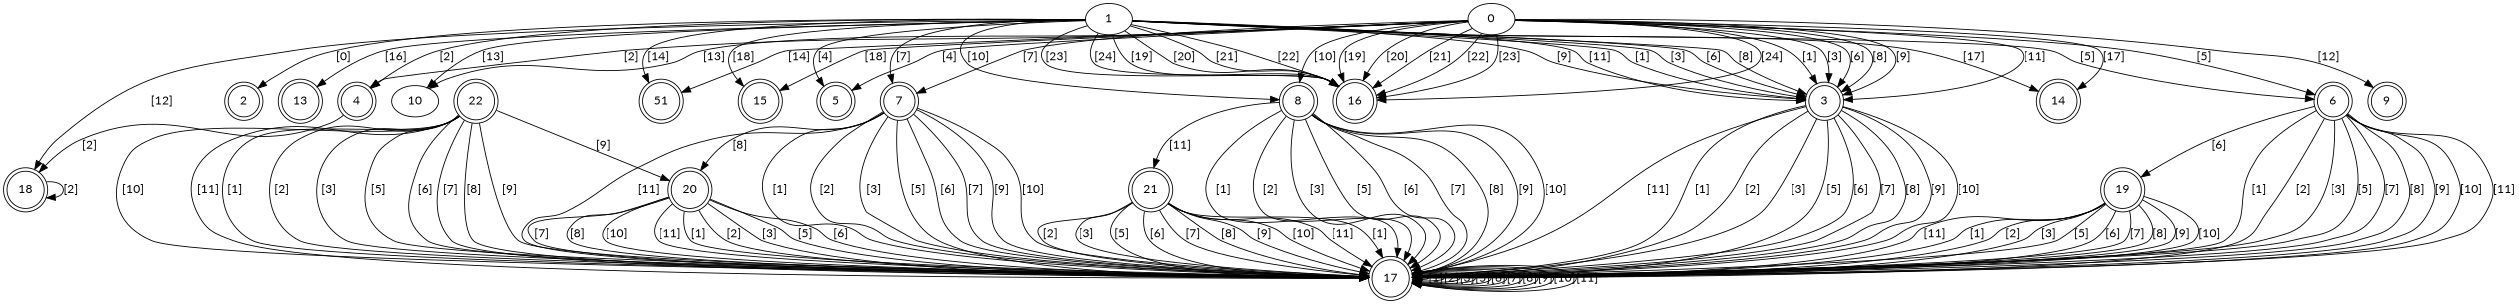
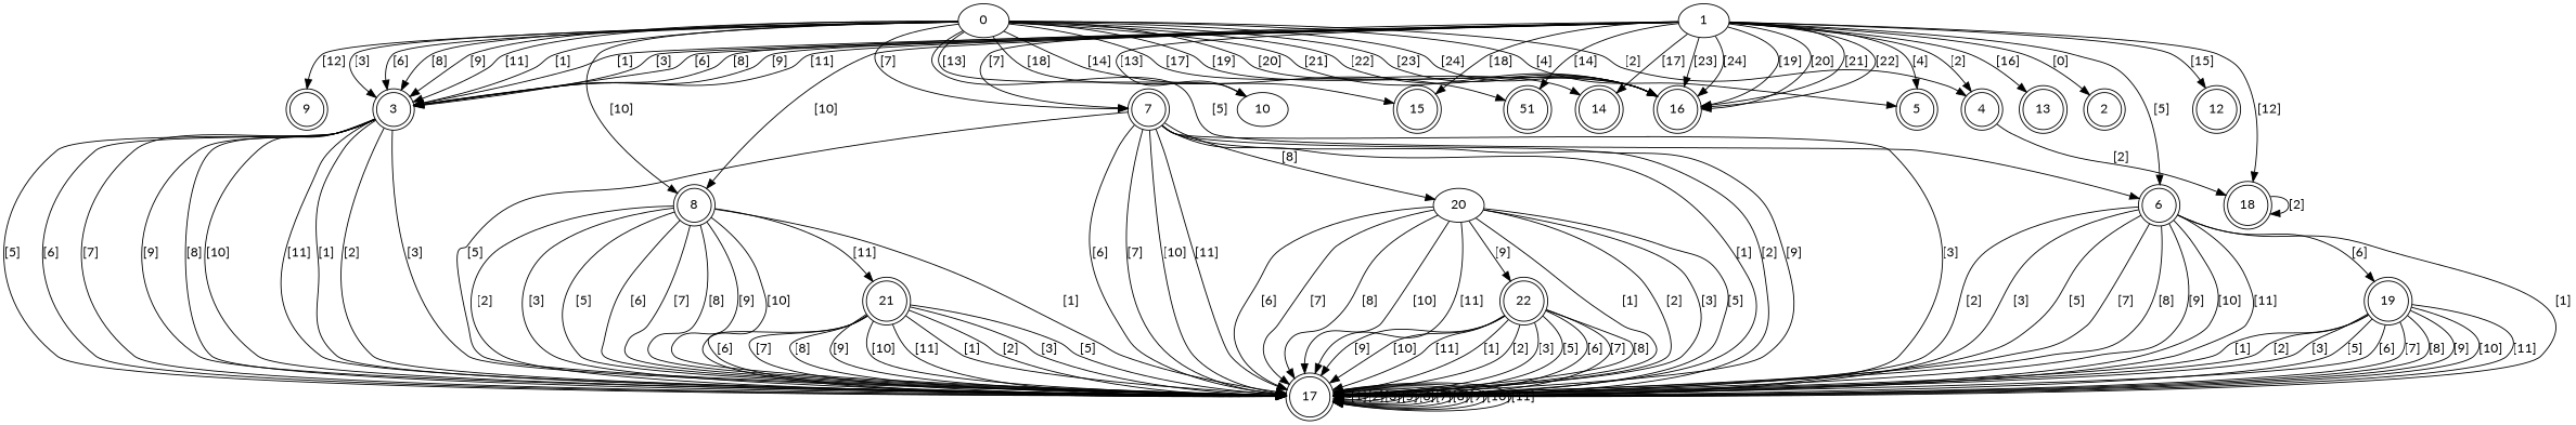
  digraph {
    fontname=Lato
    rankdir=TB
    node [fontname=Lato shape=doublecircle]
    edge [fontname=Lato]
    3
    17
    4
    18
    6
    19
    7
-   20
+   20 [shape=ellipse]
    22
    8
    21
    10 [shape=ellipse]
    n13 [label=51]
    0 [shape=""]
    5
    9
    14
    15
    16
    1 [shape=""]
    2
+   12
    13
    3 -> 17 [label="[1]"]
    3 -> 17 [label="[2]"]
    3 -> 17 [label="[3]"]
    3 -> 17 [label="[5]"]
    3 -> 17 [label="[6]"]
    3 -> 17 [label="[7]"]
    3 -> 17 [label="[8]"]
    3 -> 17 [label="[9]"]
    3 -> 17 [label="[10]"]
    3 -> 17 [label="[11]"]
    17 -> 17 [label="[1]"]
    17 -> 17 [label="[2]"]
    17 -> 17 [label="[3]"]
    17 -> 17 [label="[5]"]
    17 -> 17 [label="[6]"]
    17 -> 17 [label="[7]"]
    17 -> 17 [label="[8]"]
    17 -> 17 [label="[9]"]
    17 -> 17 [label="[10]"]
    17 -> 17 [label="[11]"]
    4 -> 18 [label="[2]"]
    18 -> 18 [label="[2]"]
    6 -> 17 [label="[1]"]
    6 -> 17 [label="[2]"]
    6 -> 17 [label="[3]"]
    6 -> 17 [label="[5]"]
    6 -> 17 [label="[7]"]
    6 -> 17 [label="[8]"]
    6 -> 17 [label="[9]"]
    6 -> 17 [label="[10]"]
    6 -> 17 [label="[11]"]
    6 -> 19 [label="[6]"]
    19 -> 17 [label="[1]"]
    19 -> 17 [label="[2]"]
    19 -> 17 [label="[3]"]
    19 -> 17 [label="[5]"]
    19 -> 17 [label="[6]"]
    19 -> 17 [label="[7]"]
    19 -> 17 [label="[8]"]
    19 -> 17 [label="[9]"]
    19 -> 17 [label="[10]"]
    19 -> 17 [label="[11]"]
    7 -> 17 [label="[1]"]
    7 -> 17 [label="[2]"]
    7 -> 17 [label="[3]"]
    7 -> 17 [label="[5]"]
    7 -> 17 [label="[6]"]
    7 -> 17 [label="[7]"]
    7 -> 17 [label="[9]"]
    7 -> 17 [label="[10]"]
    7 -> 17 [label="[11]"]
    7 -> 20 [label="[8]"]
    20 -> 17 [label="[1]"]
    20 -> 17 [label="[2]"]
    20 -> 17 [label="[3]"]
    20 -> 17 [label="[5]"]
    20 -> 17 [label="[6]"]
    20 -> 17 [label="[7]"]
    20 -> 17 [label="[8]"]
    20 -> 17 [label="[10]"]
    20 -> 17 [label="[11]"]
-   22 -> 20 [label="[9]"]
+   20 -> 22 [label="[9]"]
    22 -> 17 [label="[1]"]
    22 -> 17 [label="[2]"]
    22 -> 17 [label="[3]"]
    22 -> 17 [label="[5]"]
    22 -> 17 [label="[6]"]
    22 -> 17 [label="[7]"]
    22 -> 17 [label="[8]"]
    22 -> 17 [label="[9]"]
    22 -> 17 [label="[10]"]
    22 -> 17 [label="[11]"]
    8 -> 17 [label="[1]"]
    8 -> 17 [label="[2]"]
    8 -> 17 [label="[3]"]
    8 -> 17 [label="[5]"]
    8 -> 17 [label="[6]"]
    8 -> 17 [label="[7]"]
    8 -> 17 [label="[8]"]
    8 -> 17 [label="[9]"]
    8 -> 17 [label="[10]"]
    8 -> 21 [label="[11]"]
    21 -> 17 [label="[1]"]
    21 -> 17 [label="[2]"]
    21 -> 17 [label="[3]"]
    21 -> 17 [label="[5]"]
    21 -> 17 [label="[6]"]
    21 -> 17 [label="[7]"]
    21 -> 17 [label="[8]"]
    21 -> 17 [label="[9]"]
    21 -> 17 [label="[10]"]
    21 -> 17 [label="[11]"]
    0 -> 3 [label="[1]"]
    0 -> 3 [label="[3]"]
    0 -> 3 [label="[6]"]
    0 -> 3 [label="[8]"]
    0 -> 3 [label="[9]"]
    0 -> 3 [label="[11]"]
    0 -> 4 [label="[2]"]
    0 -> 6 [label="[5]"]
    0 -> 7 [label="[7]"]
    0 -> 8 [label="[10]"]
    0 -> 10 [label="[13]"]
    0 -> n13 [label="[14]"]
    0 -> 5 [label="[4]"]
    0 -> 9 [label="[12]"]
    0 -> 14 [label="[17]"]
    0 -> 15 [label="[18]"]
    0 -> 16 [label="[19]"]
    0 -> 16 [label="[20]"]
    0 -> 16 [label="[21]"]
    0 -> 16 [label="[22]"]
    0 -> 16 [label="[23]"]
    0 -> 16 [label="[24]"]
    1 -> 3 [label="[1]"]
    1 -> 3 [label="[3]"]
    1 -> 3 [label="[6]"]
    1 -> 3 [label="[8]"]
    1 -> 3 [label="[9]"]
    1 -> 3 [label="[11]"]
    1 -> 4 [label="[2]"]
    1 -> 18 [label="[12]"]
    1 -> 6 [label="[5]"]
    1 -> 7 [label="[7]"]
    1 -> 8 [label="[10]"]
    1 -> 10 [label="[13]"]
    1 -> n13 [label="[14]"]
    1 -> 5 [label="[4]"]
    1 -> 14 [label="[17]"]
    1 -> 15 [label="[18]"]
    1 -> 16 [label="[19]"]
    1 -> 16 [label="[20]"]
    1 -> 16 [label="[21]"]
    1 -> 16 [label="[22]"]
    1 -> 16 [label="[23]"]
    1 -> 16 [label="[24]"]
    1 -> 2 [label="[0]"]
+   1 -> 12 [label="[15]"]
    1 -> 13 [label="[16]"]
  }
